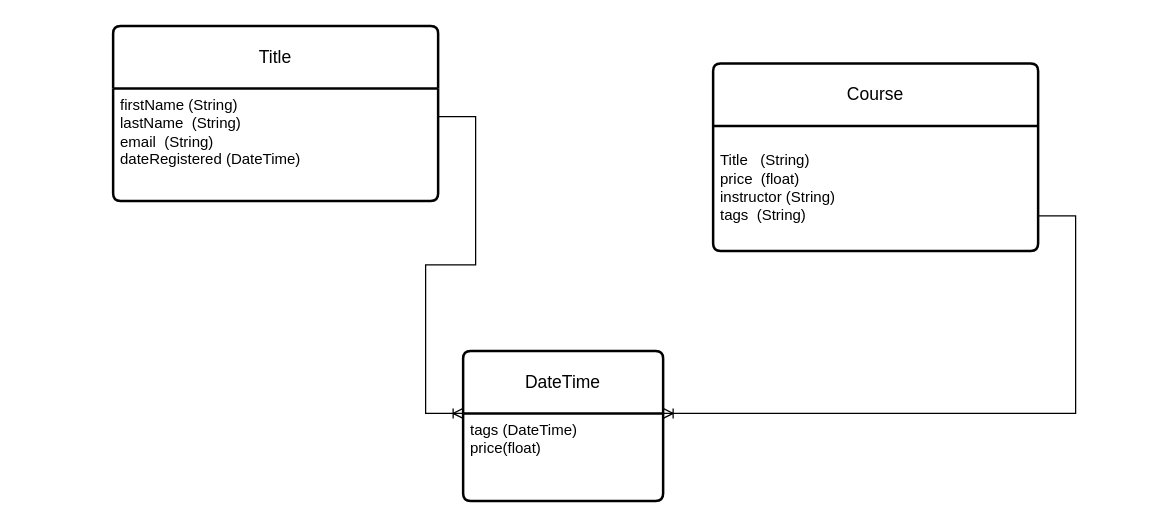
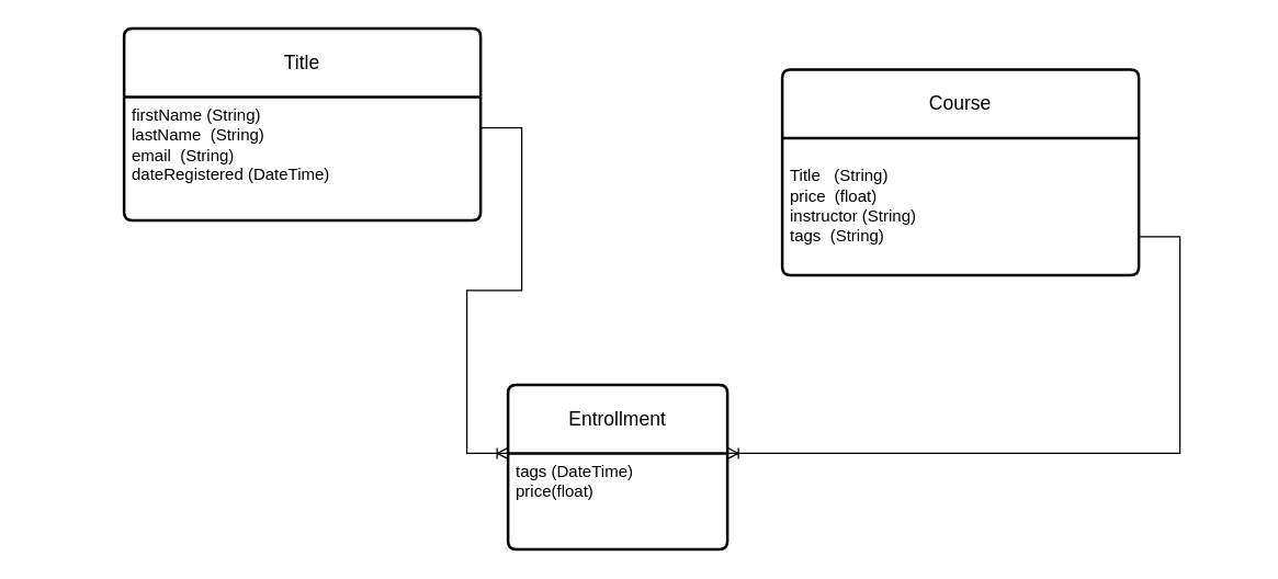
  <mxCell id="0" />
  <mxCell id="1" parent="0" />
  <mxCell id="2" value="Title" style="swimlane;childLayout=stackLayout;horizontal=1;startSize=50;horizontalStack=0;rounded=1;fontSize=14;fontStyle=0;strokeWidth=2;resizeParent=0;resizeLast=1;shadow=0;dashed=0;align=center;arcSize=4;whiteSpace=wrap;html=1;" parent="1" vertex="1"><mxGeometry x="90" y="20" width="260" height="140" as="geometry" /></mxCell>
  <mxCell id="3" value="firstName (String)&lt;div&gt;lastName&amp;nbsp; (String)&lt;br&gt;&lt;div&gt;email&amp;nbsp; (String)&lt;/div&gt;&lt;div&gt;dateRegistered (DateTime)&lt;/div&gt;&lt;/div&gt;" style="align=left;strokeColor=none;fillColor=none;spacingLeft=4;spacingRight=4;fontSize=12;verticalAlign=top;resizable=0;rotatable=0;part=1;html=1;whiteSpace=wrap;" parent="2" vertex="1"><mxGeometry y="50" width="260" height="90" as="geometry" /></mxCell>
- <mxCell id="4" value="DateTime" style="swimlane;childLayout=stackLayout;horizontal=1;startSize=50;horizontalStack=0;rounded=1;fontSize=14;fontStyle=0;strokeWidth=2;resizeParent=0;resizeLast=1;shadow=0;dashed=0;align=center;arcSize=4;whiteSpace=wrap;html=1;" parent="1" vertex="1"><mxGeometry x="370" y="280" width="160" height="120" as="geometry" /></mxCell>
+ <mxCell id="4" value="Entrollment" style="swimlane;childLayout=stackLayout;horizontal=1;startSize=50;horizontalStack=0;rounded=1;fontSize=14;fontStyle=0;strokeWidth=2;resizeParent=0;resizeLast=1;shadow=0;dashed=0;align=center;arcSize=4;whiteSpace=wrap;html=1;" parent="1" vertex="1"><mxGeometry x="370" y="280" width="160" height="120" as="geometry" /></mxCell>
  <mxCell id="5" value="tags (DateTime)&lt;div&gt;price(float)&lt;/div&gt;" style="align=left;strokeColor=none;fillColor=none;spacingLeft=4;spacingRight=4;fontSize=12;verticalAlign=top;resizable=0;rotatable=0;part=1;html=1;whiteSpace=wrap;" parent="4" vertex="1"><mxGeometry y="50" width="160" height="70" as="geometry" /></mxCell>
  <mxCell id="6" value="" style="edgeStyle=entityRelationEdgeStyle;fontSize=12;html=1;endArrow=ERoneToMany;rounded=0;exitX=1;exitY=0.25;exitDx=0;exitDy=0;entryX=0;entryY=0;entryDx=0;entryDy=0;" parent="1" source="3" target="5" edge="1"><mxGeometry width="100" height="100" relative="1" as="geometry"><mxPoint x="190" y="350" as="sourcePoint" /><mxPoint x="290" y="250" as="targetPoint" /><Array as="points"><mxPoint x="20" y="280" /></Array></mxGeometry></mxCell>
  <mxCell id="7" value="" style="edgeStyle=entityRelationEdgeStyle;fontSize=12;html=1;endArrow=ERoneToMany;rounded=0;entryX=1;entryY=0;entryDx=0;entryDy=0;" parent="1" target="5" edge="1"><mxGeometry width="100" height="100" relative="1" as="geometry"><mxPoint x="830" y="172" as="sourcePoint" /><mxPoint x="780" y="320" as="targetPoint" /><Array as="points"><mxPoint x="910" y="240" /></Array></mxGeometry></mxCell>
  <mxCell id="8" value="Course" style="swimlane;childLayout=stackLayout;horizontal=1;startSize=50;horizontalStack=0;rounded=1;fontSize=14;fontStyle=0;strokeWidth=2;resizeParent=0;resizeLast=1;shadow=0;dashed=0;align=center;arcSize=4;whiteSpace=wrap;html=1;" parent="1" vertex="1"><mxGeometry x="570" y="50" width="260" height="150" as="geometry" /></mxCell>
  <mxCell id="9" value="&lt;br&gt;&lt;div&gt;Title&amp;nbsp; &amp;nbsp;(String)&lt;/div&gt;&lt;div&gt;price&amp;nbsp; (float)&lt;/div&gt;&lt;div&gt;instructor (String)&lt;/div&gt;&lt;div&gt;tags&amp;nbsp; (String)&lt;/div&gt;" style="align=left;strokeColor=none;fillColor=none;spacingLeft=4;spacingRight=4;fontSize=12;verticalAlign=top;resizable=0;rotatable=0;part=1;html=1;whiteSpace=wrap;" parent="8" vertex="1"><mxGeometry y="50" width="260" height="100" as="geometry" /></mxCell>
